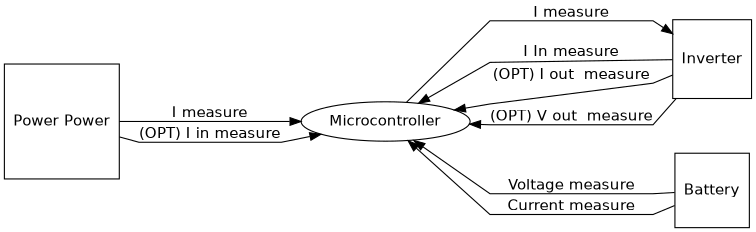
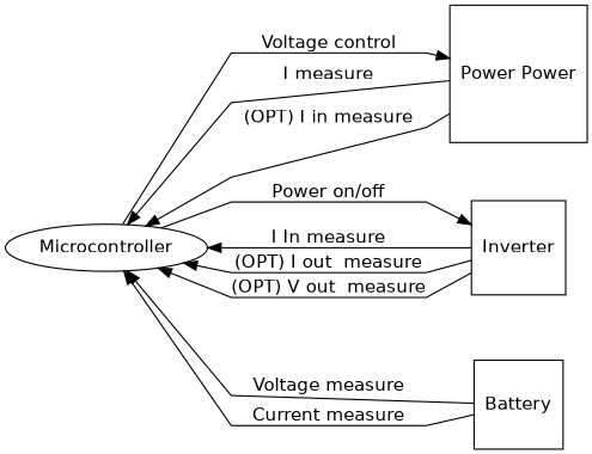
  digraph {
    fontname="DejaVu Sans"
    rankdir=LR
    splines=polyline
    node [fontname="DejaVu Sans" shape=square]
    edge [fontname="DejaVu Sans"]
    n1 [label=Microcontroller shape=""]
    n2 [label="Power Power"]
    n3 [label=Inverter]
    n4 [label=Battery]
-   n1 -> n3 [label="I measure"]
+   n1 -> n2 [label="Voltage control"]
+   n1 -> n3 [label="Power on/off"]
    n1 -> n4 [style=invis]
    n2 -> n1 [label="I measure"]
    n2 -> n1 [label="(OPT) I in measure"]
    n3 -> n1 [label="I In measure"]
    n3 -> n1 [label="(OPT) I out  measure"]
    n3 -> n1 [label="(OPT) V out  measure"]
    n4 -> n1 [label="Voltage measure"]
    n4 -> n1 [label="Current measure"]
  }
